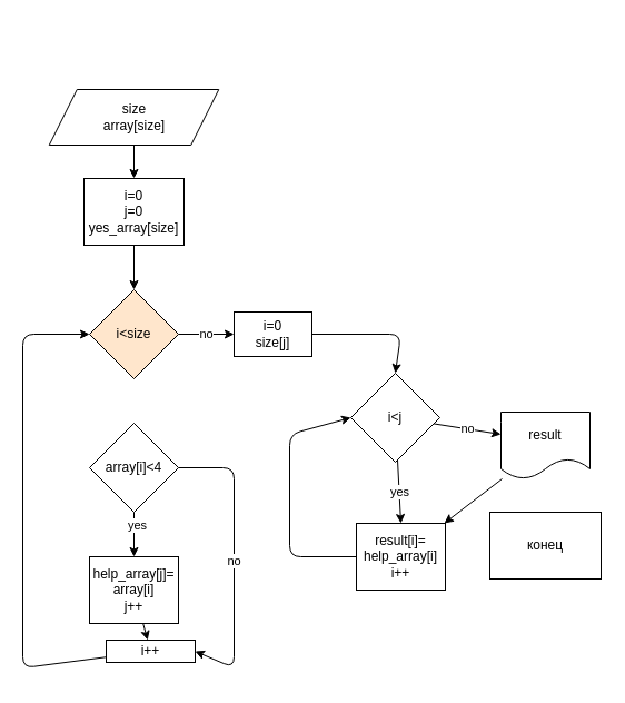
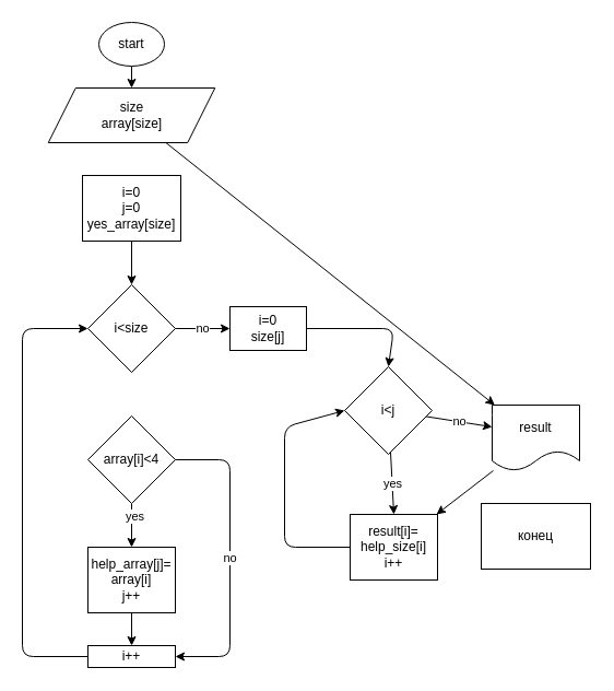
  <mxCell id="0" />
  <mxCell id="1" parent="0" />
- <mxCell id="4" style="edgeStyle=none;html=1;entryX=0.5;entryY=0;entryDx=0;entryDy=0;" edge="1" parent="1" source="5" target="9"><mxGeometry relative="1" as="geometry" /></mxCell>
+ <mxCell id="2" style="edgeStyle=none;html=1;entryX=0.5;entryY=0;entryDx=0;entryDy=0;" edge="1" parent="1" source="3" target="5"><mxGeometry relative="1" as="geometry" /></mxCell>
+ <mxCell id="3" value="start" style="ellipse;whiteSpace=wrap;html=1;" vertex="1" parent="1"><mxGeometry x="90" y="20" width="60" height="40" as="geometry" /></mxCell>
+ <mxCell id="4" style="edgeStyle=none;html=1;" edge="1" parent="1" source="5" target="26"><mxGeometry relative="1" as="geometry" /></mxCell>
  <mxCell id="5" value="size&lt;br&gt;array[size]&lt;br&gt;" style="shape=parallelogram;perimeter=parallelogramPerimeter;whiteSpace=wrap;html=1;fixedSize=1;size=25.0;" vertex="1" parent="1"><mxGeometry x="43.75" y="80" width="152.5" height="50" as="geometry" /></mxCell>
  <mxCell id="6" value="no" style="edgeStyle=none;html=1;entryX=0;entryY=0.5;entryDx=0;entryDy=0;" edge="1" parent="1" source="7" target="19"><mxGeometry relative="1" as="geometry" /></mxCell>
- <mxCell id="7" value="i&amp;lt;size" style="rhombus;whiteSpace=wrap;html=1;fillColor=#ffe6cc;" vertex="1" parent="1"><mxGeometry x="80" y="260" width="80" height="80" as="geometry" /></mxCell>
+ <mxCell id="7" value="i&amp;lt;size" style="rhombus;whiteSpace=wrap;html=1;" vertex="1" parent="1"><mxGeometry x="80" y="260" width="80" height="80" as="geometry" /></mxCell>
  <mxCell id="8" style="edgeStyle=none;html=1;entryX=0.5;entryY=0;entryDx=0;entryDy=0;" edge="1" parent="1" source="9" target="7"><mxGeometry relative="1" as="geometry" /></mxCell>
  <mxCell id="9" value="i=0&lt;br&gt;j=0&lt;br&gt;yes_array[size]" style="rounded=0;whiteSpace=wrap;html=1;" vertex="1" parent="1"><mxGeometry x="75" y="160" width="90" height="60" as="geometry" /></mxCell>
  <mxCell id="10" style="edgeStyle=none;html=1;" edge="1" parent="1" source="13" target="15"><mxGeometry relative="1" as="geometry" /></mxCell>
  <mxCell id="11" value="yes" style="edgeLabel;html=1;align=center;verticalAlign=middle;resizable=0;points=[];" vertex="1" connectable="0" parent="10"><mxGeometry x="-0.465" y="2" relative="1" as="geometry"><mxPoint as="offset" /></mxGeometry></mxCell>
  <mxCell id="12" value="no" style="edgeStyle=none;html=1;entryX=1;entryY=0.5;entryDx=0;entryDy=0;" edge="1" parent="1" source="13" target="17"><mxGeometry relative="1" as="geometry"><Array as="points"><mxPoint x="210" y="420" /><mxPoint x="210" y="600" /></Array></mxGeometry></mxCell>
  <mxCell id="13" value="array[i]&amp;lt;4" style="rhombus;whiteSpace=wrap;html=1;" vertex="1" parent="1"><mxGeometry x="80" y="380" width="80" height="80" as="geometry" /></mxCell>
  <mxCell id="14" style="edgeStyle=none;html=1;" edge="1" parent="1" source="15" target="17"><mxGeometry relative="1" as="geometry" /></mxCell>
  <mxCell id="15" value="help_array[j]=&lt;br&gt;array[i]&lt;br&gt;j++" style="rounded=0;whiteSpace=wrap;html=1;" vertex="1" parent="1"><mxGeometry x="80" y="500" width="80" height="60" as="geometry" /></mxCell>
  <mxCell id="16" style="edgeStyle=none;html=1;entryX=0;entryY=0.5;entryDx=0;entryDy=0;" edge="1" parent="1" source="17" target="7"><mxGeometry relative="1" as="geometry"><Array as="points"><mxPoint x="20" y="600" /><mxPoint x="20" y="300" /></Array></mxGeometry></mxCell>
- <mxCell id="17" value="i++" style="rounded=0;whiteSpace=wrap;html=1;" vertex="1" parent="1"><mxGeometry x="95" y="575" width="80" height="20" as="geometry" /></mxCell>
+ <mxCell id="17" value="i++" style="rounded=0;whiteSpace=wrap;html=1;" vertex="1" parent="1"><mxGeometry x="80" y="590" width="80" height="20" as="geometry" /></mxCell>
  <mxCell id="18" style="edgeStyle=none;html=1;entryX=0.5;entryY=0;entryDx=0;entryDy=0;exitX=1;exitY=0.5;exitDx=0;exitDy=0;" edge="1" parent="1" source="19" target="22"><mxGeometry relative="1" as="geometry"><mxPoint x="320" y="300" as="targetPoint" /><Array as="points"><mxPoint x="360" y="300" /></Array></mxGeometry></mxCell>
  <mxCell id="19" value="i=0&lt;br&gt;size[j]" style="rounded=0;whiteSpace=wrap;html=1;" vertex="1" parent="1"><mxGeometry x="210" y="280" width="70" height="40" as="geometry" /></mxCell>
  <mxCell id="20" value="yes" style="edgeStyle=none;html=1;" edge="1" parent="1" source="22"><mxGeometry relative="1" as="geometry"><mxPoint x="360" y="470" as="targetPoint" /></mxGeometry></mxCell>
  <mxCell id="21" value="no" style="edgeStyle=none;html=1;entryX=0;entryY=0.5;entryDx=0;entryDy=0;" edge="1" parent="1" source="22"><mxGeometry relative="1" as="geometry"><mxPoint x="450" y="390" as="targetPoint" /></mxGeometry></mxCell>
  <mxCell id="22" value="i&amp;lt;j" style="rhombus;whiteSpace=wrap;html=1;" vertex="1" parent="1"><mxGeometry x="315" y="335" width="80" height="80" as="geometry" /></mxCell>
  <mxCell id="23" style="edgeStyle=none;html=1;entryX=0;entryY=0.5;entryDx=0;entryDy=0;" edge="1" parent="1" source="24" target="22"><mxGeometry relative="1" as="geometry"><Array as="points"><mxPoint x="260" y="500" /><mxPoint x="260" y="390" /></Array></mxGeometry></mxCell>
- <mxCell id="24" value="result[i]=&lt;br&gt;help_array[i]&lt;br&gt;i++" style="rounded=0;whiteSpace=wrap;html=1;" vertex="1" parent="1"><mxGeometry x="320" y="470" width="80" height="60" as="geometry" /></mxCell>
+ <mxCell id="24" value="result[i]=&lt;br&gt;help_size[i]&lt;br&gt;i++" style="rounded=0;whiteSpace=wrap;html=1;" vertex="1" parent="1"><mxGeometry x="320" y="470" width="80" height="60" as="geometry" /></mxCell>
  <mxCell id="25" style="edgeStyle=none;html=1;" edge="1" parent="1" source="26" target="24"><mxGeometry relative="1" as="geometry" /></mxCell>
  <mxCell id="26" value="result" style="shape=document;whiteSpace=wrap;html=1;boundedLbl=1;" vertex="1" parent="1"><mxGeometry x="450" y="370" width="80" height="60" as="geometry" /></mxCell>
  <mxCell id="27" value="конец" style="whiteSpace=wrap;html=1;rounded=0;" vertex="1" parent="1"><mxGeometry x="440" y="460" width="100" height="60" as="geometry" /></mxCell>
